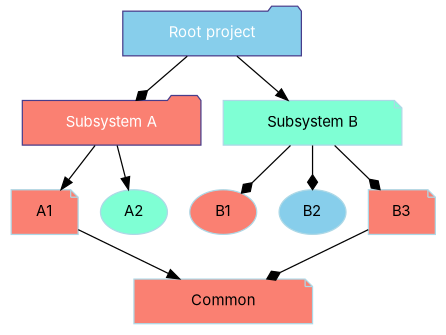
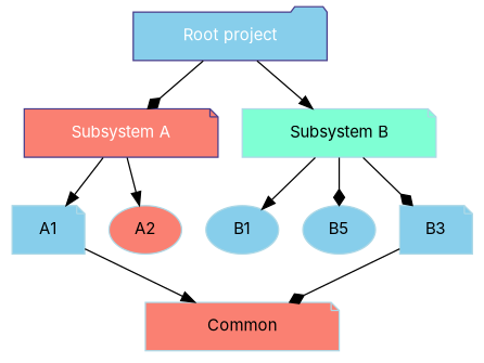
  digraph {
    compound=true
    fontname=Inter
    node [color=lightblue fillcolor=skyblue fontcolor=black fontname=Inter fontsize=12 shape=note style=filled]
    edge [arrowhead=diamond fontname=Inter]
    n1 [color=darkslateblue fontcolor=white label="Root project" shape=folder width=2.0]
-   n2 [color=darkslateblue fillcolor=salmon fontcolor=white label="Subsystem A" shape=folder width=2.0]
+   n2 [color=darkslateblue fillcolor=salmon fontcolor=white label="Subsystem A" width=2.0]
    n3 [fillcolor=aquamarine label="Subsystem B" width=2.0]
-   n4 [fillcolor=salmon label=A1]
-   n5 [fillcolor=aquamarine label=A2 shape=ellipse]
-   n6 [fillcolor=salmon label=B1 shape=ellipse]
-   n7 [label=B2 shape=ellipse]
-   n8 [fillcolor=salmon label=B3]
+   n4 [label=A1]
+   n5 [fillcolor=salmon label=A2 shape=ellipse]
+   n6 [label=B1 shape=ellipse]
+   n7 [label=B5 shape=ellipse]
+   n8 [label=B3]
    n9 [fillcolor=salmon label=Common width=2.0]
    subgraph sub_1 {
      rank=same
      n1
    }
    subgraph sub_2 {
      rank=same
      n2
      n3
    }
    subgraph sub_3 {
      rank=same
      n4
      n5
      n6
      n7
      n8
    }
    n1 -> n2
    n1 -> n3 [arrowhead=normal]
    n2 -> n4 [arrowhead=normal]
    n2 -> n5 [arrowhead=normal]
-   n3 -> n6
+   n3 -> n6 [arrowhead=normal]
    n3 -> n7
    n3 -> n8
    n4 -> n9 [arrowhead=normal]
    n8 -> n9
  }
